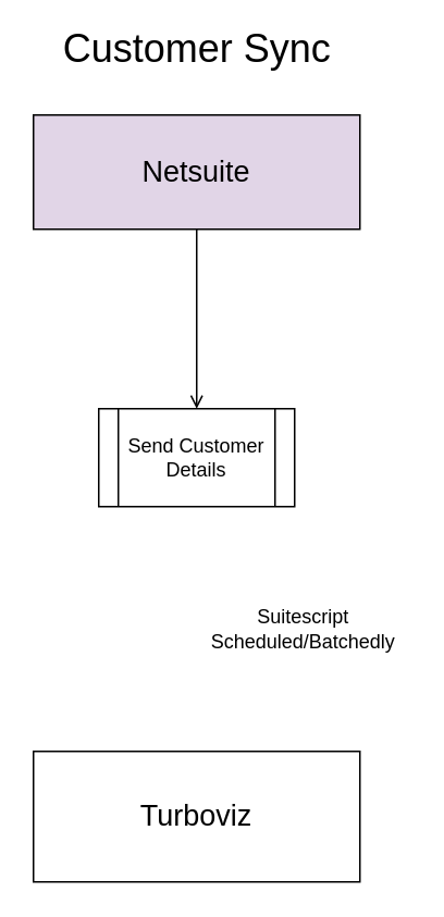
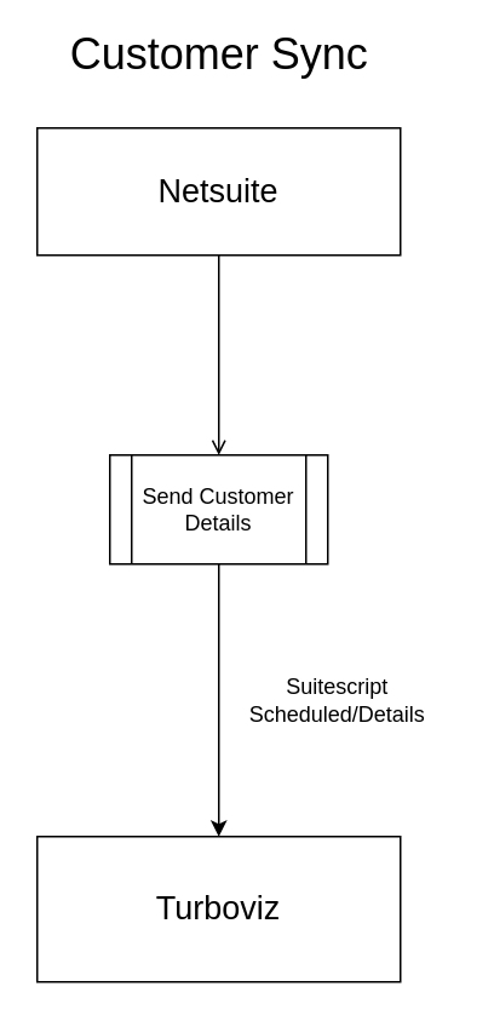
  <mxCell id="0" />
  <mxCell id="1" parent="0" />
  <mxCell id="2" value="" style="edgeStyle=orthogonalEdgeStyle;rounded=0;orthogonalLoop=1;jettySize=auto;html=1;endArrow=open;" edge="1" parent="1" source="3" target="6"><mxGeometry relative="1" as="geometry" /></mxCell>
- <mxCell id="3" value="&lt;font style=&quot;font-size: 18px&quot;&gt;Netsuite&lt;/font&gt;" style="rounded=0;whiteSpace=wrap;html=1;fillColor=#e1d5e7;" vertex="1" parent="1"><mxGeometry x="20" y="70" width="200" height="70" as="geometry" /></mxCell>
+ <mxCell id="3" value="&lt;font style=&quot;font-size: 18px&quot;&gt;Netsuite&lt;/font&gt;" style="rounded=0;whiteSpace=wrap;html=1;" vertex="1" parent="1"><mxGeometry x="20" y="70" width="200" height="70" as="geometry" /></mxCell>
  <mxCell id="4" value="&lt;font style=&quot;font-size: 18px&quot;&gt;Turboviz&lt;/font&gt;" style="rounded=0;whiteSpace=wrap;html=1;" vertex="1" parent="1"><mxGeometry x="20" y="460" width="200" height="80" as="geometry" /></mxCell>
+ <mxCell id="5" style="edgeStyle=orthogonalEdgeStyle;rounded=0;orthogonalLoop=1;jettySize=auto;html=1;" edge="1" parent="1" source="6" target="4"><mxGeometry relative="1" as="geometry" /></mxCell>
  <mxCell id="6" value="Send Customer Details" style="shape=process;whiteSpace=wrap;html=1;backgroundOutline=1;" vertex="1" parent="1"><mxGeometry x="60" y="250" width="120" height="60" as="geometry" /></mxCell>
- <mxCell id="7" value="Suitescript&lt;br&gt;Scheduled/Batchedly" style="text;html=1;align=center;verticalAlign=middle;resizable=0;points=[];autosize=1;" vertex="1" parent="1"><mxGeometry x="120" y="370" width="130" height="30" as="geometry" /></mxCell>
+ <mxCell id="7" value="Suitescript&lt;br&gt;Scheduled/Details" style="text;html=1;align=center;verticalAlign=middle;resizable=0;points=[];autosize=1;" vertex="1" parent="1"><mxGeometry x="120" y="370" width="130" height="30" as="geometry" /></mxCell>
  <mxCell id="8" value="&lt;font style=&quot;font-size: 24px&quot;&gt;Customer Sync&lt;/font&gt;" style="text;html=1;align=center;verticalAlign=middle;resizable=0;points=[];autosize=1;" vertex="1" parent="1"><mxGeometry x="30" y="20" width="180" height="20" as="geometry" /></mxCell>
